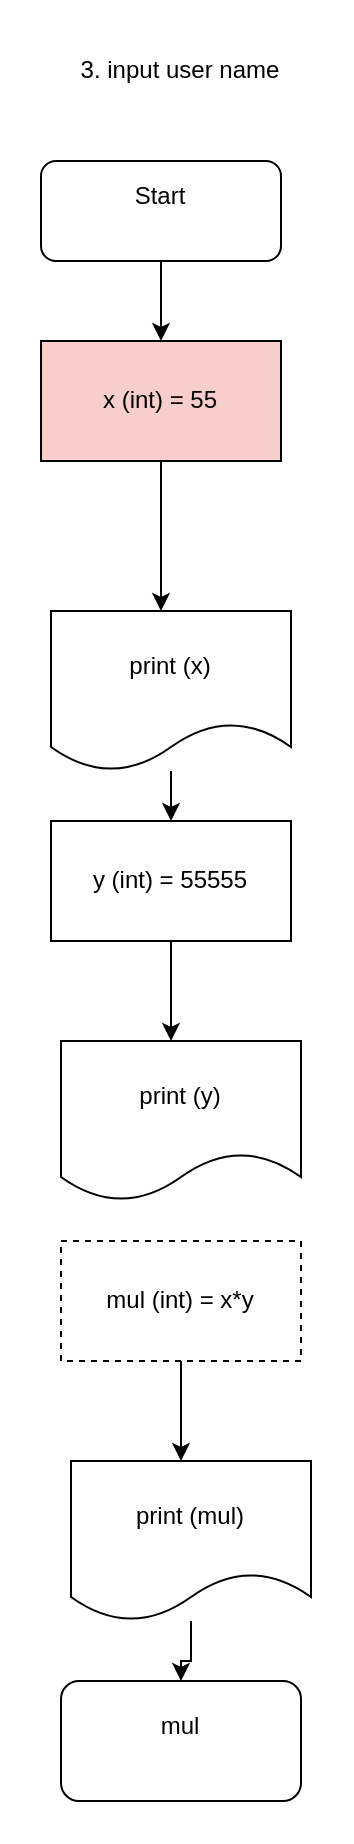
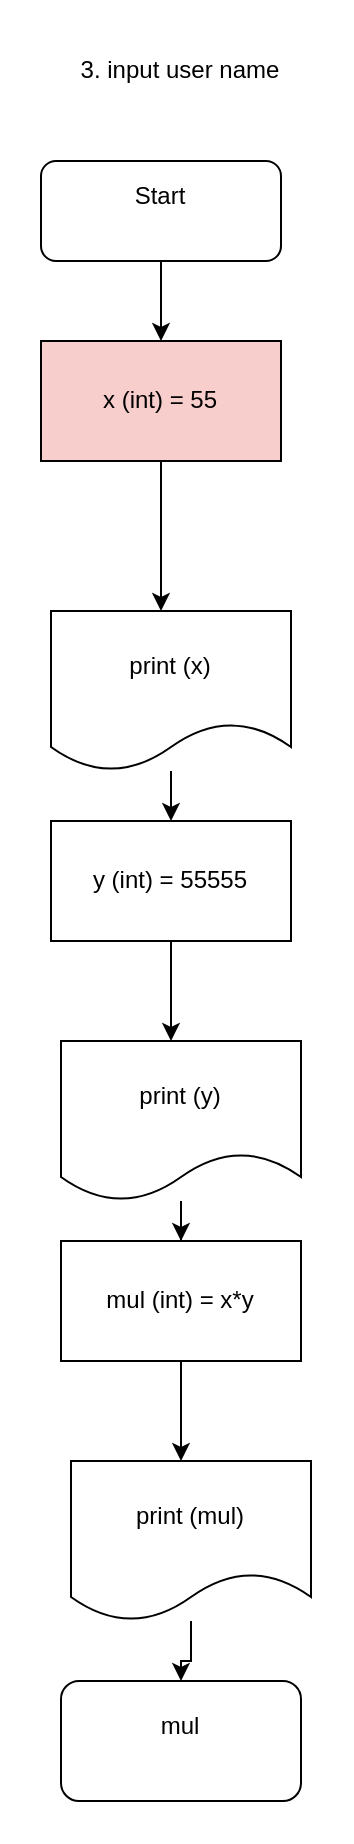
  <mxCell id="0" />
  <mxCell id="1" parent="0" />
  <mxCell id="2" value="" style="edgeStyle=orthogonalEdgeStyle;rounded=0;orthogonalLoop=1;jettySize=auto;html=1;" edge="1" parent="1" source="3" target="7"><mxGeometry relative="1" as="geometry" /></mxCell>
  <mxCell id="3" value="Start&lt;div&gt;&lt;br&gt;&lt;/div&gt;" style="rounded=1;whiteSpace=wrap;html=1;" vertex="1" parent="1"><mxGeometry x="20" y="80" width="120" height="50" as="geometry" /></mxCell>
  <mxCell id="4" value="mul&lt;div&gt;&lt;br&gt;&lt;/div&gt;" style="rounded=1;whiteSpace=wrap;html=1;" vertex="1" parent="1"><mxGeometry x="30" y="840" width="120" height="60" as="geometry" /></mxCell>
  <mxCell id="5" value="3. input user name" style="text;html=1;align=center;verticalAlign=middle;whiteSpace=wrap;rounded=0;" vertex="1" parent="1"><mxGeometry x="35" y="20" width="110" height="30" as="geometry" /></mxCell>
  <mxCell id="6" value="" style="edgeStyle=orthogonalEdgeStyle;rounded=0;orthogonalLoop=1;jettySize=auto;html=1;" edge="1" parent="1" source="7" target="9"><mxGeometry relative="1" as="geometry"><Array as="points"><mxPoint x="80" y="280" /><mxPoint x="80" y="280" /></Array></mxGeometry></mxCell>
  <mxCell id="7" value="x (int) = 55" style="rounded=0;whiteSpace=wrap;html=1;fillColor=#f8cecc;" vertex="1" parent="1"><mxGeometry x="20" y="170" width="120" height="60" as="geometry" /></mxCell>
  <mxCell id="8" value="" style="edgeStyle=orthogonalEdgeStyle;rounded=0;orthogonalLoop=1;jettySize=auto;html=1;" edge="1" parent="1" source="9" target="11"><mxGeometry relative="1" as="geometry" /></mxCell>
  <mxCell id="9" value="print (x)" style="shape=document;whiteSpace=wrap;html=1;boundedLbl=1;" vertex="1" parent="1"><mxGeometry x="25" y="305" width="120" height="80" as="geometry" /></mxCell>
  <mxCell id="10" value="" style="edgeStyle=orthogonalEdgeStyle;rounded=0;orthogonalLoop=1;jettySize=auto;html=1;" edge="1" parent="1" source="11" target="13"><mxGeometry relative="1" as="geometry"><Array as="points"><mxPoint x="85" y="510" /><mxPoint x="85" y="510" /></Array></mxGeometry></mxCell>
  <mxCell id="11" value="y (int) = 55555" style="rounded=0;whiteSpace=wrap;html=1;" vertex="1" parent="1"><mxGeometry x="25" y="410" width="120" height="60" as="geometry" /></mxCell>
+ <mxCell id="12" value="" style="edgeStyle=orthogonalEdgeStyle;rounded=0;orthogonalLoop=1;jettySize=auto;html=1;" edge="1" parent="1" source="13" target="15"><mxGeometry relative="1" as="geometry" /></mxCell>
  <mxCell id="13" value="print (y)" style="shape=document;whiteSpace=wrap;html=1;boundedLbl=1;" vertex="1" parent="1"><mxGeometry x="30" y="520" width="120" height="80" as="geometry" /></mxCell>
  <mxCell id="14" value="" style="edgeStyle=orthogonalEdgeStyle;rounded=0;orthogonalLoop=1;jettySize=auto;html=1;" edge="1" parent="1" source="15" target="17"><mxGeometry relative="1" as="geometry"><Array as="points"><mxPoint x="90" y="710" /><mxPoint x="90" y="710" /></Array></mxGeometry></mxCell>
- <mxCell id="15" value="mul (int) = x*y" style="rounded=0;whiteSpace=wrap;html=1;dashed=1;" vertex="1" parent="1"><mxGeometry x="30" y="620" width="120" height="60" as="geometry" /></mxCell>
+ <mxCell id="15" value="mul (int) = x*y" style="rounded=0;whiteSpace=wrap;html=1;" vertex="1" parent="1"><mxGeometry x="30" y="620" width="120" height="60" as="geometry" /></mxCell>
  <mxCell id="16" value="" style="edgeStyle=orthogonalEdgeStyle;rounded=0;orthogonalLoop=1;jettySize=auto;html=1;" edge="1" parent="1" source="17" target="4"><mxGeometry relative="1" as="geometry"><Array as="points"><mxPoint x="95" y="830" /><mxPoint x="90" y="830" /></Array></mxGeometry></mxCell>
  <mxCell id="17" value="print (mul)" style="shape=document;whiteSpace=wrap;html=1;boundedLbl=1;" vertex="1" parent="1"><mxGeometry x="35" y="730" width="120" height="80" as="geometry" /></mxCell>
